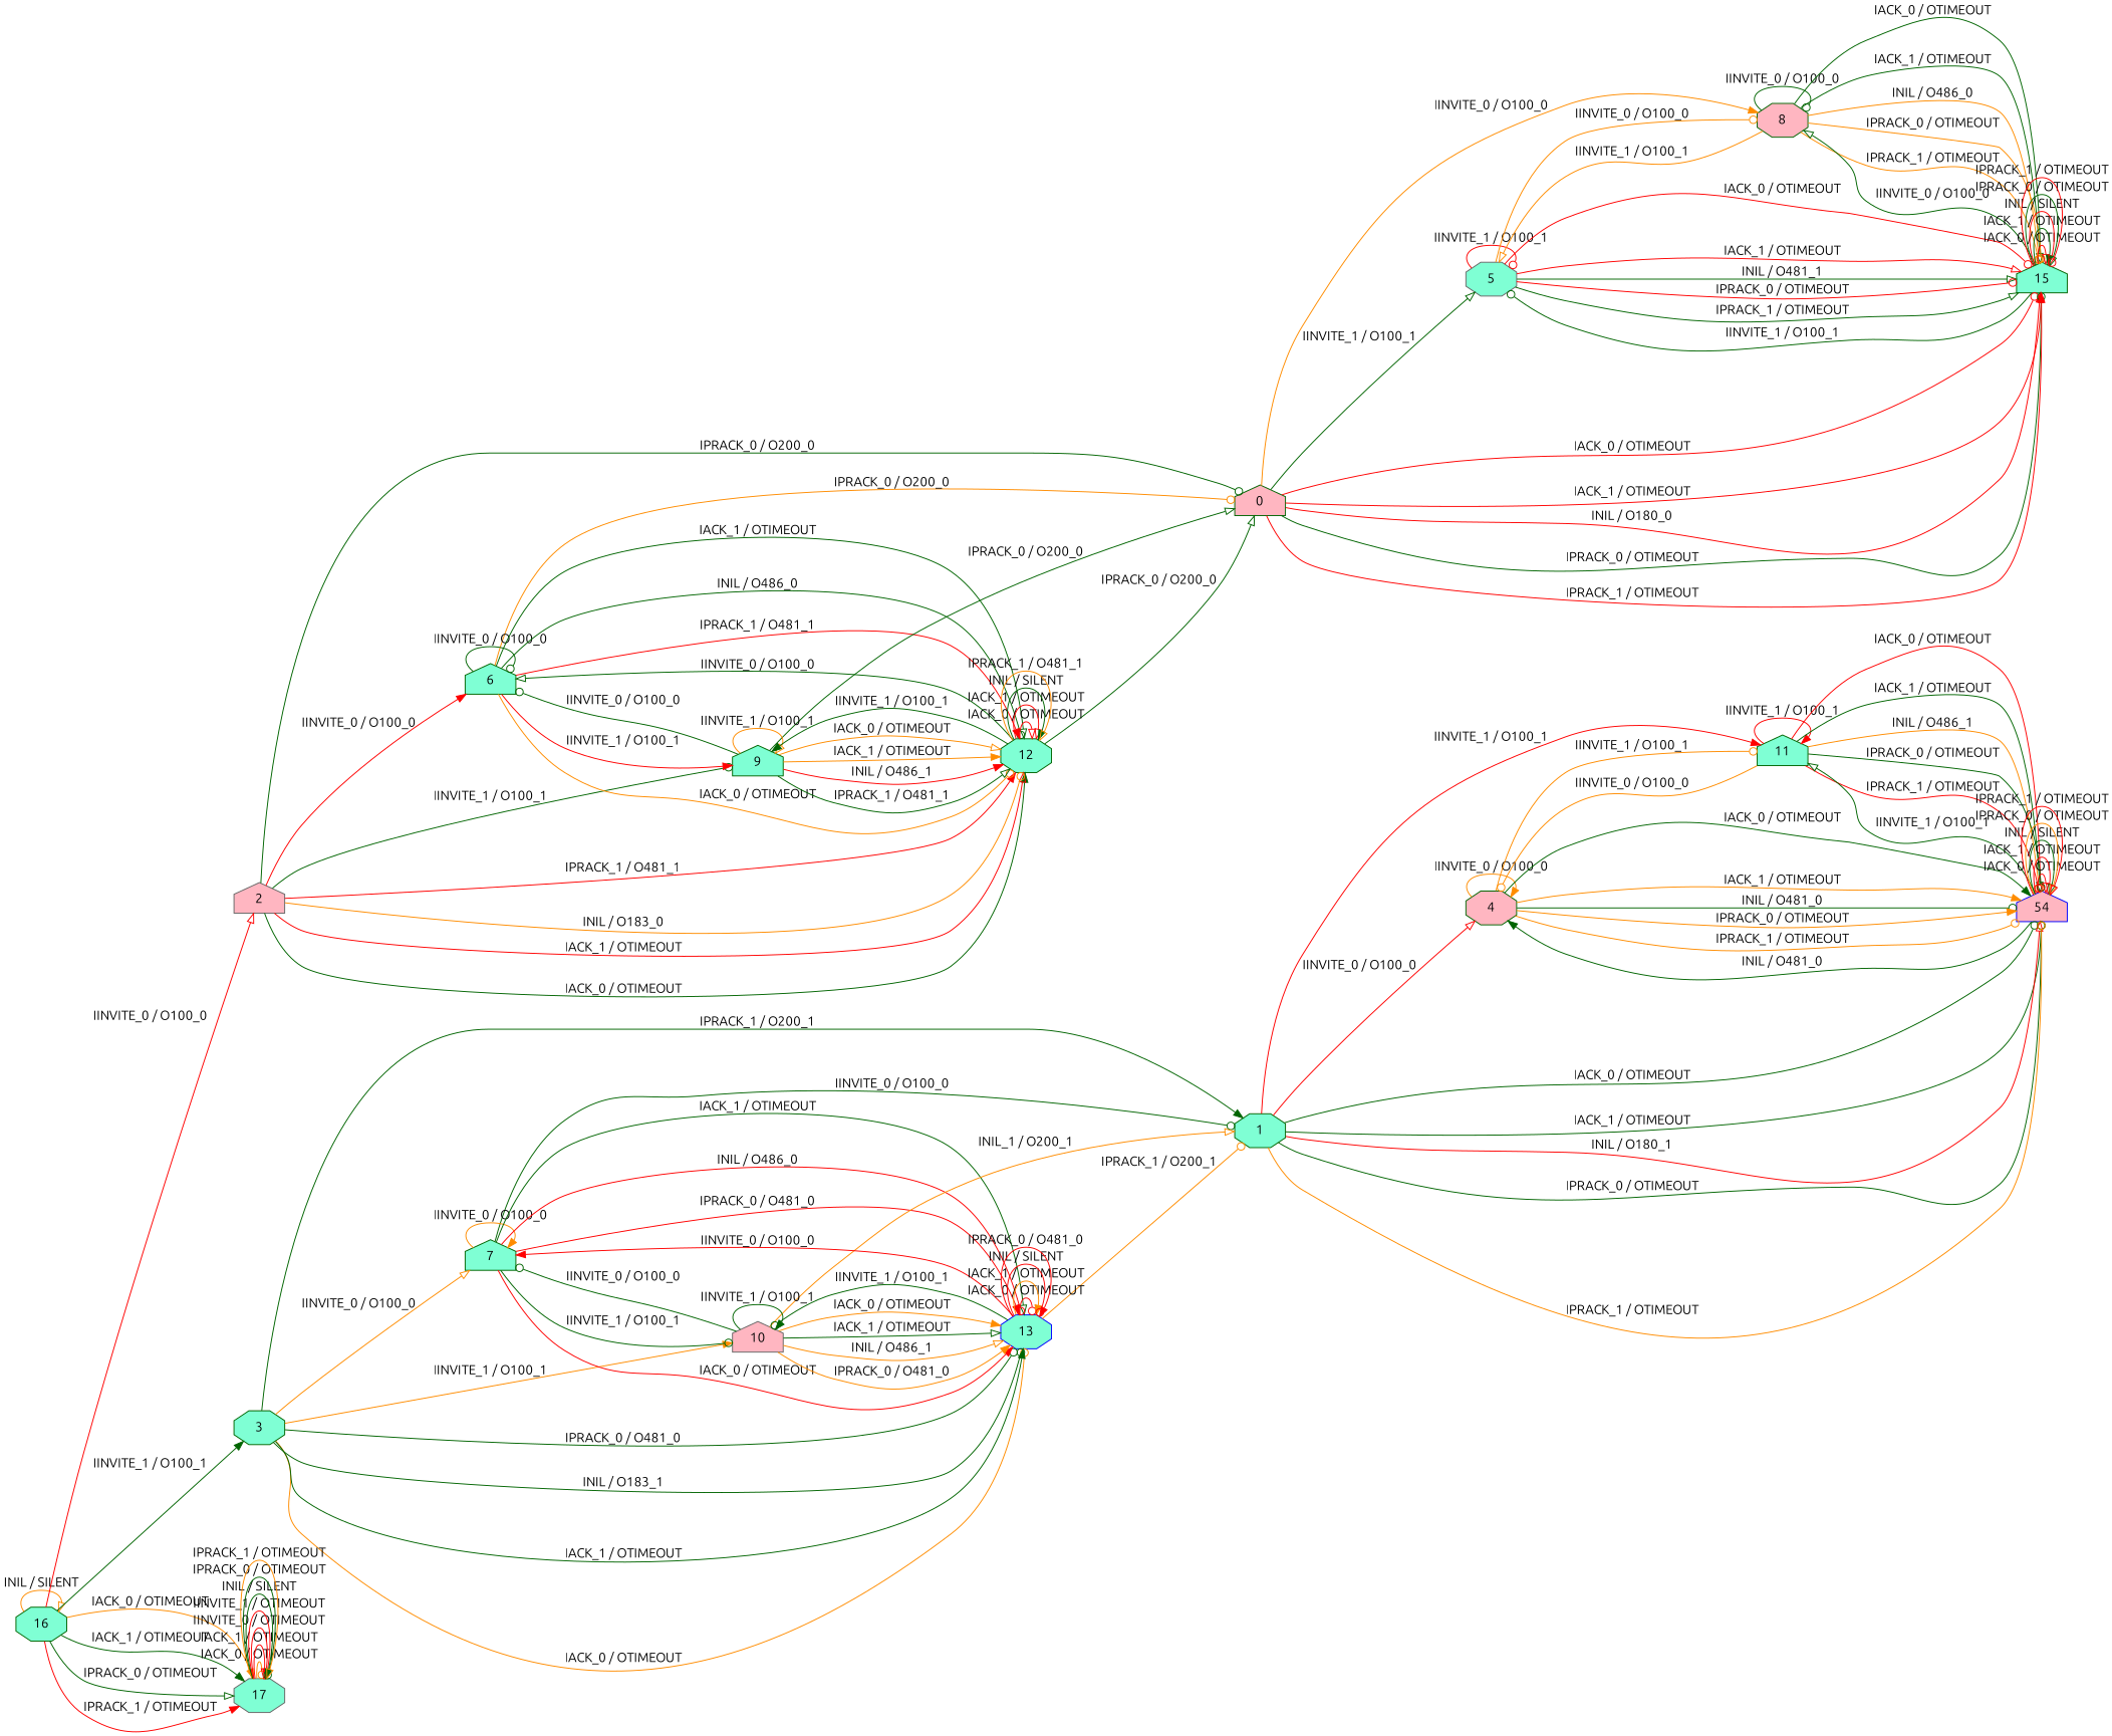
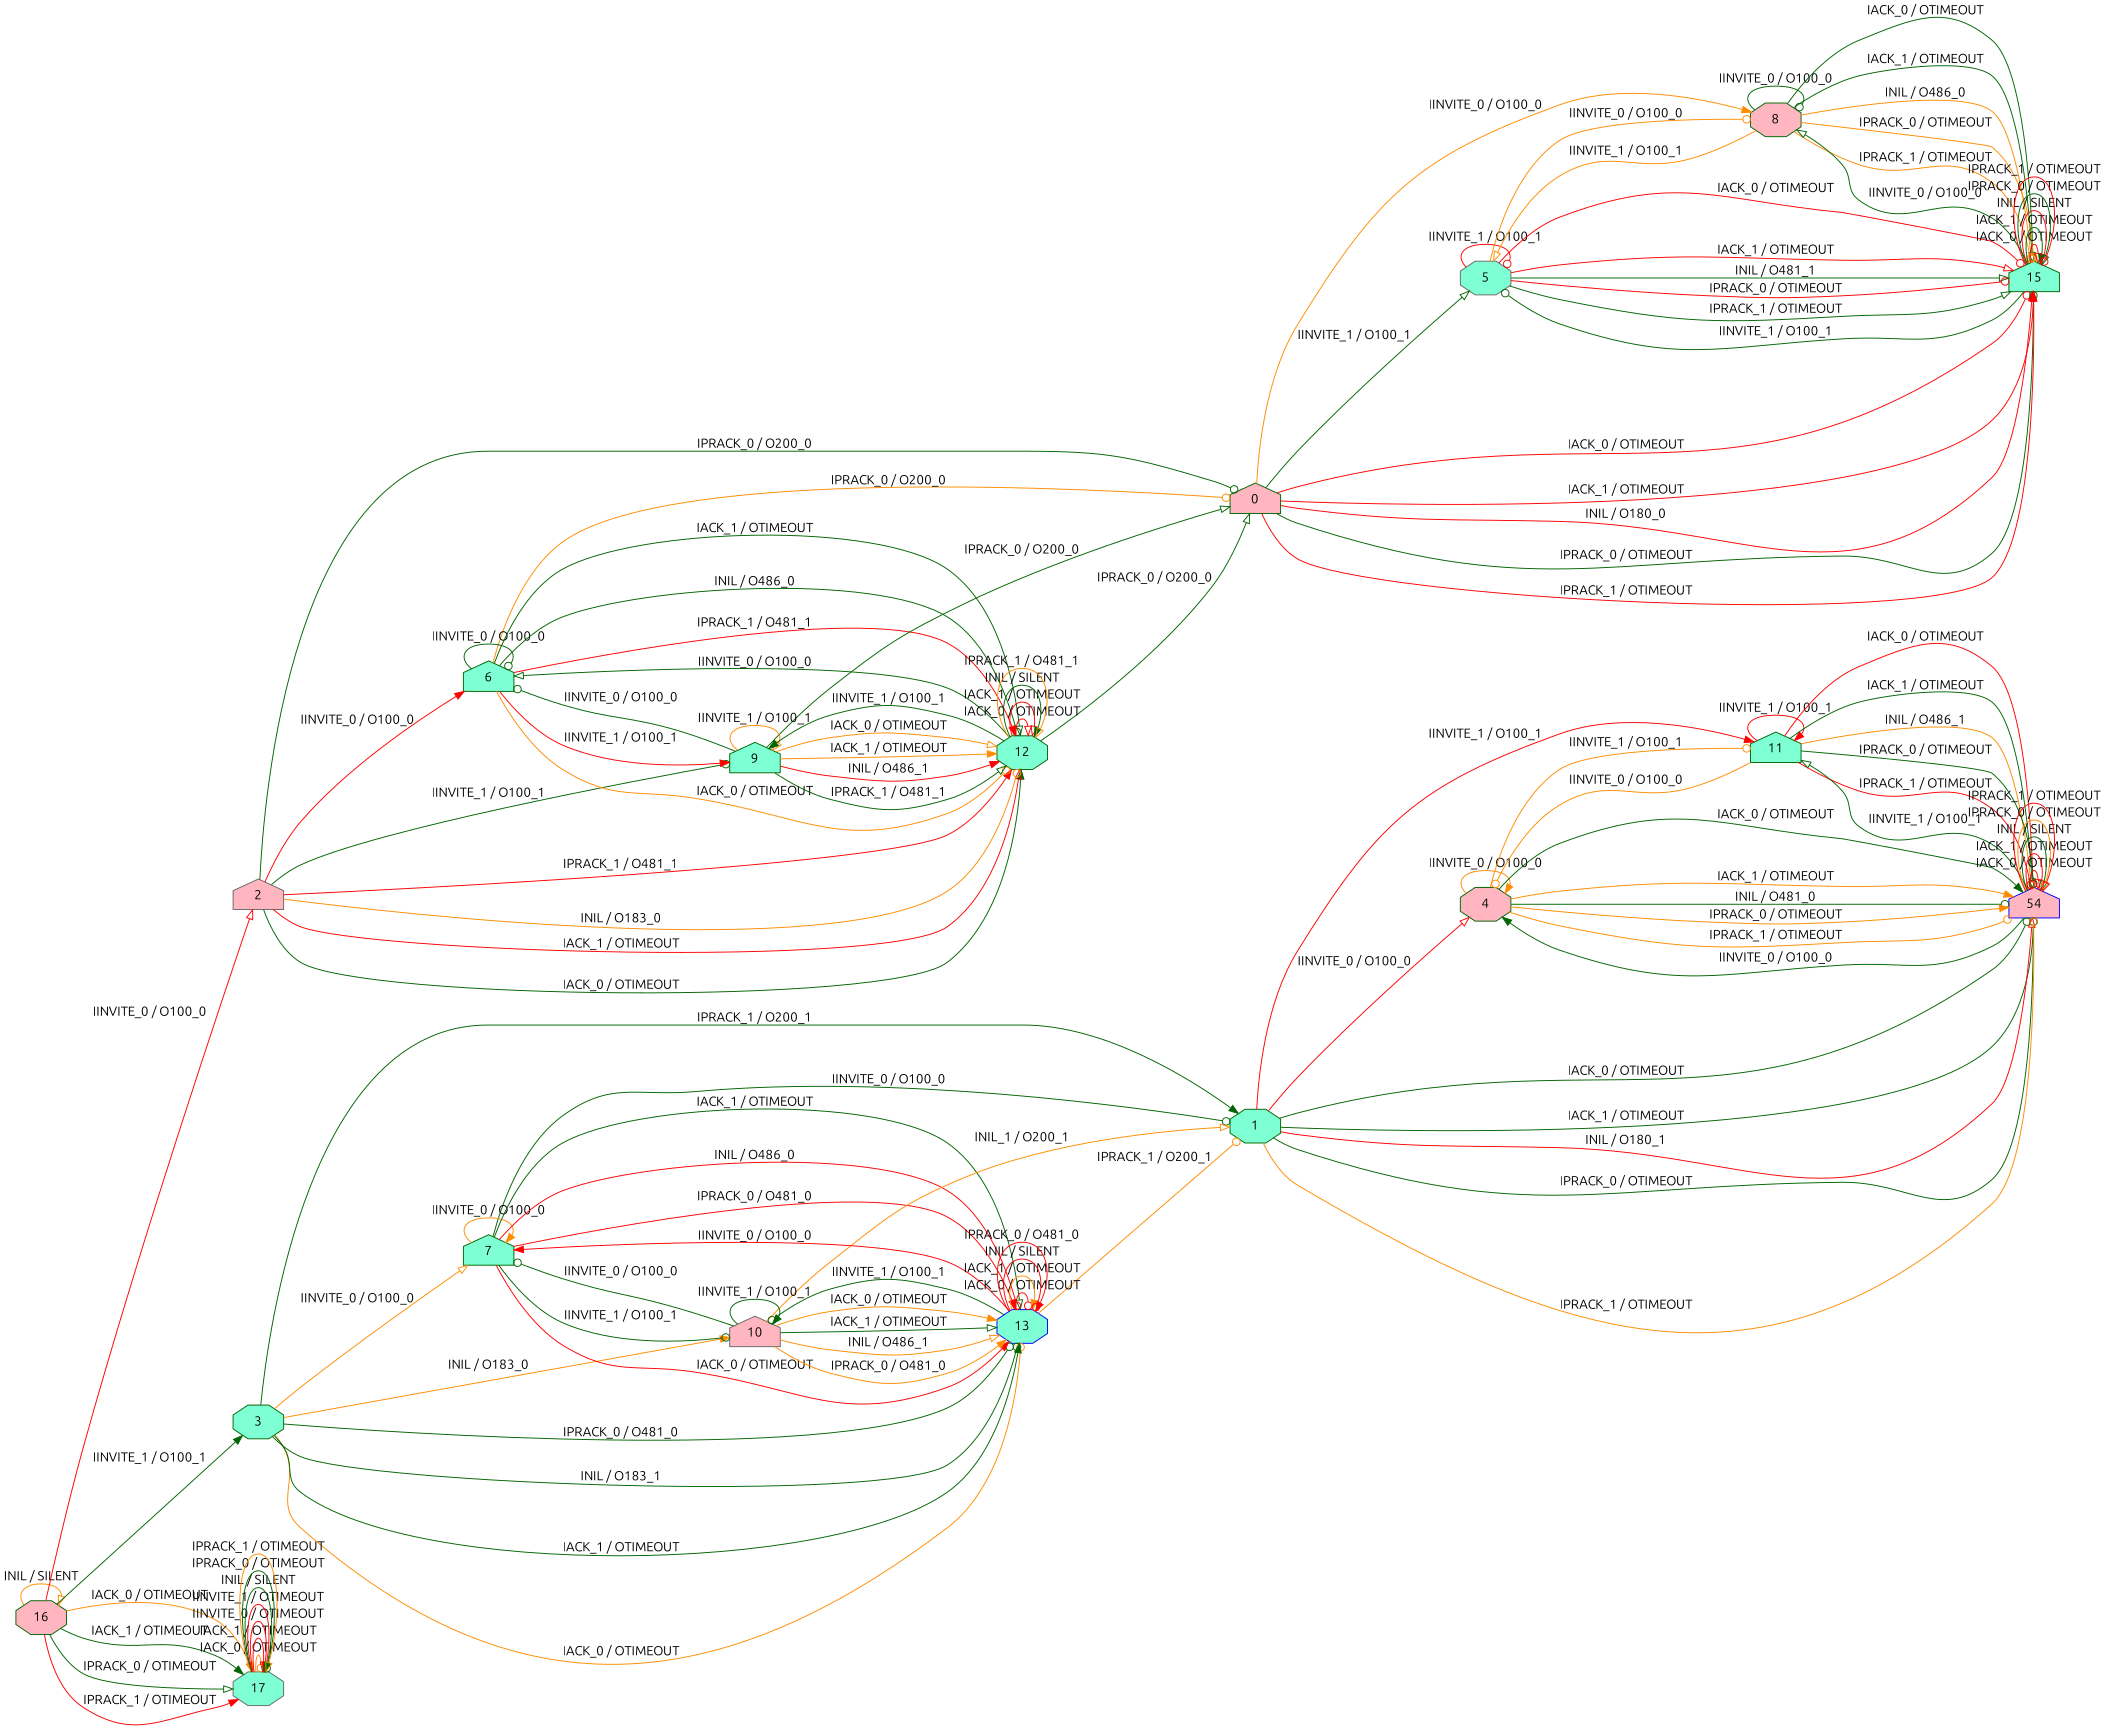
  digraph {
    fontname=Ubuntu
    rankdir=LR
    node [color=darkgreen fillcolor=aquamarine fontname=Ubuntu shape=octagon style=filled]
    edge [arrowhead=odot color=darkgreen fontname=Ubuntu]
-   16
+   16 [fillcolor=lightpink]
    2 [color=gray40 fillcolor=lightpink shape=house]
    3
    17 [color=gray40]
    0 [fillcolor=lightpink shape=house]
    6 [shape=house]
    9 [shape=house]
    12
    1
    7 [shape=house]
    10 [color=gray40 fillcolor=lightpink shape=house]
    13 [color=blue]
    5 [color=gray40]
    8 [fillcolor=lightpink]
    15 [shape=house]
    4 [fillcolor=lightpink]
    11 [shape=house]
    n18 [color=blue fillcolor=lightpink label=54 shape=house]
    16 -> 16 [arrowhead=onormal color=darkorange label="INIL / SILENT"]
    16 -> 2 [arrowhead=onormal color=red label="IINVITE_0 / O100_0"]
    16 -> 3 [arrowhead=normal label="IINVITE_1 / O100_1"]
    16 -> 17 [arrowhead=normal color=darkorange label="IACK_0 / OTIMEOUT"]
    16 -> 17 [arrowhead=normal label="IACK_1 / OTIMEOUT"]
    16 -> 17 [arrowhead=onormal label="IPRACK_0 / OTIMEOUT"]
    16 -> 17 [arrowhead=normal color=red label="IPRACK_1 / OTIMEOUT"]
    2 -> 0 [label="IPRACK_0 / O200_0"]
    2 -> 6 [arrowhead=normal color=red label="IINVITE_0 / O100_0"]
    2 -> 9 [label="IINVITE_1 / O100_1"]
    2 -> 12 [arrowhead=normal label="IACK_0 / OTIMEOUT"]
    2 -> 12 [arrowhead=onormal color=red label="IACK_1 / OTIMEOUT"]
    2 -> 12 [color=darkorange label="INIL / O183_0"]
    2 -> 12 [arrowhead=normal color=red label="IPRACK_1 / O481_1"]
    3 -> 1 [arrowhead=normal label="IPRACK_1 / O200_1"]
    3 -> 7 [arrowhead=onormal color=darkorange label="IINVITE_0 / O100_0"]
-   3 -> 10 [arrowhead=normal color=darkorange label="IINVITE_1 / O100_1"]
+   3 -> 10 [arrowhead=normal color=darkorange label="INIL / O183_0"]
    3 -> 13 [color=darkorange label="IACK_0 / OTIMEOUT"]
    3 -> 13 [arrowhead=normal label="IACK_1 / OTIMEOUT"]
    3 -> 13 [label="INIL / O183_1"]
    3 -> 13 [label="IPRACK_0 / O481_0"]
    17 -> 17 [color=darkorange label="IACK_0 / OTIMEOUT"]
    17 -> 17 [arrowhead=onormal color=red label="IACK_1 / OTIMEOUT"]
    17 -> 17 [arrowhead=normal color=red label="IINVITE_0 / OTIMEOUT"]
    17 -> 17 [arrowhead=normal color=red label="IINVITE_1 / OTIMEOUT"]
    17 -> 17 [arrowhead=normal label="INIL / SILENT"]
    17 -> 17 [label="IPRACK_0 / OTIMEOUT"]
    17 -> 17 [arrowhead=onormal color=darkorange label="IPRACK_1 / OTIMEOUT"]
    0 -> 5 [arrowhead=onormal label="IINVITE_1 / O100_1"]
    0 -> 8 [arrowhead=normal color=darkorange label="IINVITE_0 / O100_0"]
    0 -> 15 [color=red label="IACK_0 / OTIMEOUT"]
    0 -> 15 [arrowhead=onormal color=red label="IACK_1 / OTIMEOUT"]
    0 -> 15 [arrowhead=normal color=red label="INIL / O180_0"]
    0 -> 15 [label="IPRACK_0 / OTIMEOUT"]
    0 -> 15 [arrowhead=normal color=red label="IPRACK_1 / OTIMEOUT"]
    6 -> 0 [color=darkorange label="IPRACK_0 / O200_0"]
    6 -> 6 [label="IINVITE_0 / O100_0"]
    6 -> 9 [arrowhead=normal color=red label="IINVITE_1 / O100_1"]
    6 -> 12 [color=darkorange label="IACK_0 / OTIMEOUT"]
    6 -> 12 [arrowhead=onormal label="IACK_1 / OTIMEOUT"]
    6 -> 12 [label="INIL / O486_0"]
    6 -> 12 [arrowhead=normal color=red label="IPRACK_1 / O481_1"]
    9 -> 0 [arrowhead=onormal label="IPRACK_0 / O200_0"]
    9 -> 6 [label="IINVITE_0 / O100_0"]
    9 -> 9 [arrowhead=onormal color=darkorange label="IINVITE_1 / O100_1"]
    9 -> 12 [arrowhead=onormal color=darkorange label="IACK_0 / OTIMEOUT"]
    9 -> 12 [arrowhead=normal color=darkorange label="IACK_1 / OTIMEOUT"]
    9 -> 12 [arrowhead=normal color=red label="INIL / O486_1"]
    9 -> 12 [arrowhead=onormal label="IPRACK_1 / O481_1"]
    12 -> 0 [arrowhead=onormal label="IPRACK_0 / O200_0"]
    12 -> 6 [arrowhead=onormal label="IINVITE_0 / O100_0"]
    12 -> 9 [arrowhead=normal label="IINVITE_1 / O100_1"]
    12 -> 12 [arrowhead=onormal color=red label="IACK_0 / OTIMEOUT"]
    12 -> 12 [arrowhead=onormal color=red label="IACK_1 / OTIMEOUT"]
    12 -> 12 [arrowhead=normal label="INIL / SILENT"]
    12 -> 12 [arrowhead=onormal color=darkorange label="IPRACK_1 / O481_1"]
    1 -> 4 [arrowhead=onormal color=red label="IINVITE_0 / O100_0"]
    1 -> 11 [arrowhead=normal color=red label="IINVITE_1 / O100_1"]
    1 -> n18 [label="IACK_0 / OTIMEOUT"]
    1 -> n18 [label="IACK_1 / OTIMEOUT"]
    1 -> n18 [arrowhead=onormal color=red label="INIL / O180_1"]
    1 -> n18 [label="IPRACK_0 / OTIMEOUT"]
    1 -> n18 [color=darkorange label="IPRACK_1 / OTIMEOUT"]
    7 -> 1 [label="IINVITE_0 / O100_0"]
    7 -> 7 [arrowhead=normal color=darkorange label="IINVITE_0 / O100_0"]
    7 -> 10 [label="IINVITE_1 / O100_1"]
    7 -> 13 [arrowhead=normal color=red label="IACK_0 / OTIMEOUT"]
    7 -> 13 [arrowhead=onormal label="IACK_1 / OTIMEOUT"]
    7 -> 13 [color=red label="INIL / O486_0"]
    7 -> 13 [arrowhead=normal color=red label="IPRACK_0 / O481_0"]
    10 -> 1 [arrowhead=onormal color=darkorange label="INIL_1 / O200_1"]
    10 -> 7 [label="IINVITE_0 / O100_0"]
    10 -> 10 [arrowhead=normal label="IINVITE_1 / O100_1"]
    10 -> 13 [arrowhead=normal color=darkorange label="IACK_0 / OTIMEOUT"]
    10 -> 13 [arrowhead=onormal label="IACK_1 / OTIMEOUT"]
    10 -> 13 [arrowhead=onormal color=darkorange label="INIL / O486_1"]
    10 -> 13 [arrowhead=normal color=darkorange label="IPRACK_0 / O481_0"]
    13 -> 1 [color=darkorange label="IPRACK_1 / O200_1"]
    13 -> 7 [arrowhead=normal color=red label="IINVITE_0 / O100_0"]
    13 -> 10 [label="IINVITE_1 / O100_1"]
    13 -> 13 [color=red label="IACK_0 / OTIMEOUT"]
    13 -> 13 [arrowhead=normal color=darkorange label="IACK_1 / OTIMEOUT"]
    13 -> 13 [color=red label="INIL / SILENT"]
    13 -> 13 [arrowhead=normal color=red label="IPRACK_0 / O481_0"]
    5 -> 5 [color=red label="IINVITE_1 / O100_1"]
    5 -> 8 [color=darkorange label="IINVITE_0 / O100_0"]
    5 -> 15 [color=red label="IACK_0 / OTIMEOUT"]
    5 -> 15 [arrowhead=onormal color=red label="IACK_1 / OTIMEOUT"]
    5 -> 15 [arrowhead=onormal label="INIL / O481_1"]
    5 -> 15 [color=red label="IPRACK_0 / OTIMEOUT"]
    5 -> 15 [arrowhead=onormal label="IPRACK_1 / OTIMEOUT"]
    8 -> 5 [arrowhead=onormal color=darkorange label="IINVITE_1 / O100_1"]
    8 -> 8 [label="IINVITE_0 / O100_0"]
    8 -> 15 [label="IACK_0 / OTIMEOUT"]
    8 -> 15 [arrowhead=onormal label="IACK_1 / OTIMEOUT"]
    8 -> 15 [color=darkorange label="INIL / O486_0"]
    8 -> 15 [color=darkorange label="IPRACK_0 / OTIMEOUT"]
    8 -> 15 [color=darkorange label="IPRACK_1 / OTIMEOUT"]
    15 -> 5 [label="IINVITE_1 / O100_1"]
    15 -> 8 [arrowhead=onormal label="IINVITE_0 / O100_0"]
    15 -> 15 [arrowhead=onormal color=red label="IACK_0 / OTIMEOUT"]
    15 -> 15 [arrowhead=normal label="IACK_1 / OTIMEOUT"]
    15 -> 15 [arrowhead=onormal color=red label="INIL / SILENT"]
    15 -> 15 [arrowhead=onormal label="IPRACK_0 / OTIMEOUT"]
    15 -> 15 [color=red label="IPRACK_1 / OTIMEOUT"]
    4 -> 4 [arrowhead=normal color=darkorange label="IINVITE_0 / O100_0"]
    4 -> 11 [color=darkorange label="IINVITE_1 / O100_1"]
    4 -> n18 [arrowhead=normal label="IACK_0 / OTIMEOUT"]
    4 -> n18 [arrowhead=normal color=darkorange label="IACK_1 / OTIMEOUT"]
    4 -> n18 [label="INIL / O481_0"]
    4 -> n18 [arrowhead=normal color=darkorange label="IPRACK_0 / OTIMEOUT"]
    4 -> n18 [color=darkorange label="IPRACK_1 / OTIMEOUT"]
    11 -> 4 [color=darkorange label="IINVITE_0 / O100_0"]
    11 -> 11 [arrowhead=normal color=red label="IINVITE_1 / O100_1"]
    11 -> n18 [color=red label="IACK_0 / OTIMEOUT"]
    11 -> n18 [arrowhead=onormal label="IACK_1 / OTIMEOUT"]
    11 -> n18 [color=darkorange label="INIL / O486_1"]
    11 -> n18 [label="IPRACK_0 / OTIMEOUT"]
    11 -> n18 [color=red label="IPRACK_1 / OTIMEOUT"]
-   n18 -> 4 [arrowhead=normal label="INIL / O481_0"]
+   n18 -> 4 [arrowhead=normal label="IINVITE_0 / O100_0"]
    n18 -> 11 [arrowhead=onormal label="IINVITE_1 / O100_1"]
    n18 -> n18 [arrowhead=onormal color=red label="IACK_0 / OTIMEOUT"]
    n18 -> n18 [arrowhead=onormal color=red label="IACK_1 / OTIMEOUT"]
    n18 -> n18 [arrowhead=onormal label="INIL / SILENT"]
    n18 -> n18 [arrowhead=onormal color=darkorange label="IPRACK_0 / OTIMEOUT"]
    n18 -> n18 [arrowhead=onormal color=red label="IPRACK_1 / OTIMEOUT"]
  }
